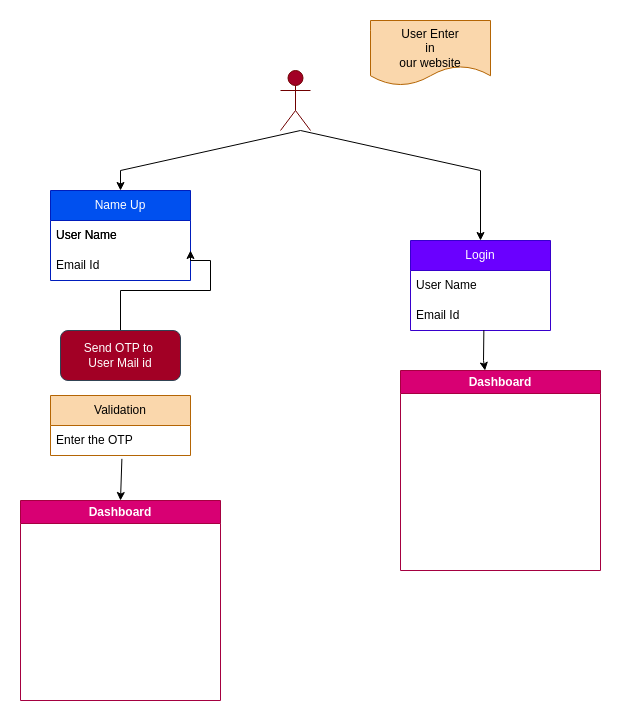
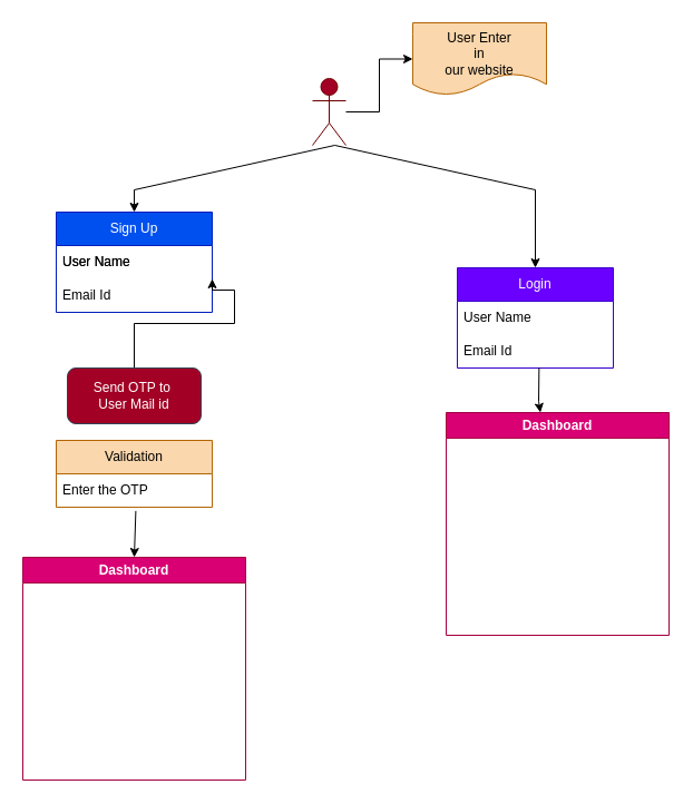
  <mxCell id="0" />
  <mxCell id="1" parent="0" />
+ <mxCell id="2" value="" style="edgeStyle=orthogonalEdgeStyle;rounded=0;orthogonalLoop=1;jettySize=auto;html=1;" edge="1" parent="1" source="3" target="22"><mxGeometry relative="1" as="geometry" /></mxCell>
  <mxCell id="3" value="Send" style="shape=umlActor;verticalLabelPosition=bottom;verticalAlign=top;html=1;outlineConnect=0;fillColor=#a20025;strokeColor=#6F0000;fontColor=#ffffff;" vertex="1" parent="1"><mxGeometry x="280" y="70" width="30" height="60" as="geometry" /></mxCell>
  <mxCell id="4" value="" style="endArrow=none;html=1;rounded=0;" edge="1" parent="1"><mxGeometry width="50" height="50" relative="1" as="geometry"><mxPoint x="120" y="170" as="sourcePoint" /><mxPoint x="480" y="170" as="targetPoint" /><Array as="points"><mxPoint x="300" y="130" /></Array></mxGeometry></mxCell>
  <mxCell id="5" value="" style="endArrow=classic;html=1;rounded=0;" edge="1" parent="1" target="7"><mxGeometry width="50" height="50" relative="1" as="geometry"><mxPoint x="120" y="170" as="sourcePoint" /><mxPoint x="120" y="250" as="targetPoint" /></mxGeometry></mxCell>
  <mxCell id="6" value="" style="endArrow=classic;html=1;rounded=0;" edge="1" parent="1"><mxGeometry width="50" height="50" relative="1" as="geometry"><mxPoint x="480" y="170" as="sourcePoint" /><mxPoint x="480" y="240" as="targetPoint" /></mxGeometry></mxCell>
- <mxCell id="7" value="Name Up" style="swimlane;fontStyle=0;childLayout=stackLayout;horizontal=1;startSize=30;horizontalStack=0;resizeParent=1;resizeParentMax=0;resizeLast=0;collapsible=1;marginBottom=0;whiteSpace=wrap;html=1;fillColor=#0050ef;fontColor=#ffffff;strokeColor=#001DBC;" vertex="1" parent="1"><mxGeometry x="50" y="190" width="140" height="90" as="geometry" /></mxCell>
+ <mxCell id="7" value="Sign Up" style="swimlane;fontStyle=0;childLayout=stackLayout;horizontal=1;startSize=30;horizontalStack=0;resizeParent=1;resizeParentMax=0;resizeLast=0;collapsible=1;marginBottom=0;whiteSpace=wrap;html=1;fillColor=#0050ef;fontColor=#ffffff;strokeColor=#001DBC;" vertex="1" parent="1"><mxGeometry x="50" y="190" width="140" height="90" as="geometry" /></mxCell>
  <mxCell id="8" value="User Name" style="text;strokeColor=none;fillColor=none;align=left;verticalAlign=middle;spacingLeft=4;spacingRight=4;overflow=hidden;points=[[0,0.5],[1,0.5]];portConstraint=eastwest;rotatable=0;whiteSpace=wrap;html=1;" vertex="1" parent="7"><mxGeometry y="30" width="140" height="30" as="geometry" /></mxCell>
  <mxCell id="9" value="Email Id" style="text;strokeColor=none;fillColor=none;align=left;verticalAlign=middle;spacingLeft=4;spacingRight=4;overflow=hidden;points=[[0,0.5],[1,0.5]];portConstraint=eastwest;rotatable=0;whiteSpace=wrap;html=1;" vertex="1" parent="7"><mxGeometry y="60" width="140" height="30" as="geometry" /></mxCell>
  <mxCell id="10" value="User Name" style="text;strokeColor=none;fillColor=none;align=left;verticalAlign=middle;spacingLeft=4;spacingRight=4;overflow=hidden;points=[[0,0.5],[1,0.5]];portConstraint=eastwest;rotatable=0;whiteSpace=wrap;html=1;" vertex="1" parent="1"><mxGeometry x="50" y="220" width="140" height="30" as="geometry" /></mxCell>
  <mxCell id="11" value="Login" style="swimlane;fontStyle=0;childLayout=stackLayout;horizontal=1;startSize=30;horizontalStack=0;resizeParent=1;resizeParentMax=0;resizeLast=0;collapsible=1;marginBottom=0;whiteSpace=wrap;html=1;fillColor=#6a00ff;fontColor=#ffffff;strokeColor=#3700CC;" vertex="1" parent="1"><mxGeometry x="410" y="240" width="140" height="90" as="geometry" /></mxCell>
  <mxCell id="12" value="User Name" style="text;strokeColor=none;fillColor=none;align=left;verticalAlign=middle;spacingLeft=4;spacingRight=4;overflow=hidden;points=[[0,0.5],[1,0.5]];portConstraint=eastwest;rotatable=0;whiteSpace=wrap;html=1;" vertex="1" parent="11"><mxGeometry y="30" width="140" height="30" as="geometry" /></mxCell>
  <mxCell id="13" value="Email Id" style="text;strokeColor=none;fillColor=none;align=left;verticalAlign=middle;spacingLeft=4;spacingRight=4;overflow=hidden;points=[[0,0.5],[1,0.5]];portConstraint=eastwest;rotatable=0;whiteSpace=wrap;html=1;" vertex="1" parent="11"><mxGeometry y="60" width="140" height="30" as="geometry" /></mxCell>
  <mxCell id="14" value="" style="edgeStyle=orthogonalEdgeStyle;rounded=0;orthogonalLoop=1;jettySize=auto;html=1;" edge="1" parent="1" source="15" target="10"><mxGeometry relative="1" as="geometry"><Array as="points"><mxPoint x="120" y="290" /><mxPoint x="210" y="290" /><mxPoint x="210" y="260" /><mxPoint x="190" y="260" /></Array></mxGeometry></mxCell>
  <mxCell id="15" value="Send OTP to&amp;nbsp;&lt;br&gt;User Mail id" style="rounded=1;whiteSpace=wrap;html=1;direction=west;fillColor=#a20025;fontColor=#ffffff;strokeColor=#314354;" vertex="1" parent="1"><mxGeometry x="60" y="330" width="120" height="50" as="geometry" /></mxCell>
  <mxCell id="16" value="Validation" style="swimlane;fontStyle=0;childLayout=stackLayout;horizontal=1;startSize=30;horizontalStack=0;resizeParent=1;resizeParentMax=0;resizeLast=0;collapsible=1;marginBottom=0;whiteSpace=wrap;html=1;fillColor=#fad7ac;strokeColor=#b46504;" vertex="1" parent="1"><mxGeometry x="50" y="395" width="140" height="60" as="geometry" /></mxCell>
  <mxCell id="17" value="Enter the OTP" style="text;strokeColor=none;fillColor=none;align=left;verticalAlign=middle;spacingLeft=4;spacingRight=4;overflow=hidden;points=[[0,0.5],[1,0.5]];portConstraint=eastwest;rotatable=0;whiteSpace=wrap;html=1;" vertex="1" parent="16"><mxGeometry y="30" width="140" height="30" as="geometry" /></mxCell>
  <mxCell id="18" value="Dashboard" style="swimlane;whiteSpace=wrap;html=1;fillColor=#d80073;fontColor=#ffffff;strokeColor=#A50040;" vertex="1" parent="1"><mxGeometry x="20" y="500" width="200" height="200" as="geometry" /></mxCell>
  <mxCell id="19" value="" style="endArrow=classic;html=1;rounded=0;exitX=0.51;exitY=1.111;exitDx=0;exitDy=0;exitPerimeter=0;entryX=0.5;entryY=0;entryDx=0;entryDy=0;" edge="1" parent="1" source="17" target="18"><mxGeometry width="50" height="50" relative="1" as="geometry"><mxPoint x="240" y="490" as="sourcePoint" /><mxPoint x="290" y="440" as="targetPoint" /></mxGeometry></mxCell>
  <mxCell id="20" value="" style="endArrow=classic;html=1;rounded=0;exitX=0.524;exitY=0.989;exitDx=0;exitDy=0;exitPerimeter=0;" edge="1" parent="1" source="13" target="21"><mxGeometry width="50" height="50" relative="1" as="geometry"><mxPoint x="240" y="490" as="sourcePoint" /><mxPoint x="480" y="380" as="targetPoint" /><Array as="points"><mxPoint x="483" y="360" /></Array></mxGeometry></mxCell>
  <mxCell id="21" value="Dashboard" style="swimlane;whiteSpace=wrap;html=1;startSize=23;fillColor=#d80073;fontColor=#ffffff;strokeColor=#A50040;" vertex="1" parent="1"><mxGeometry x="400" y="370" width="200" height="200" as="geometry" /></mxCell>
  <mxCell id="22" value="User Enter&lt;br&gt;in&lt;br&gt;our website" style="shape=document;whiteSpace=wrap;html=1;boundedLbl=1;verticalAlign=top;fillColor=#fad7ac;strokeColor=#b46504;" vertex="1" parent="1"><mxGeometry x="370" y="20" width="120" height="65" as="geometry" /></mxCell>
